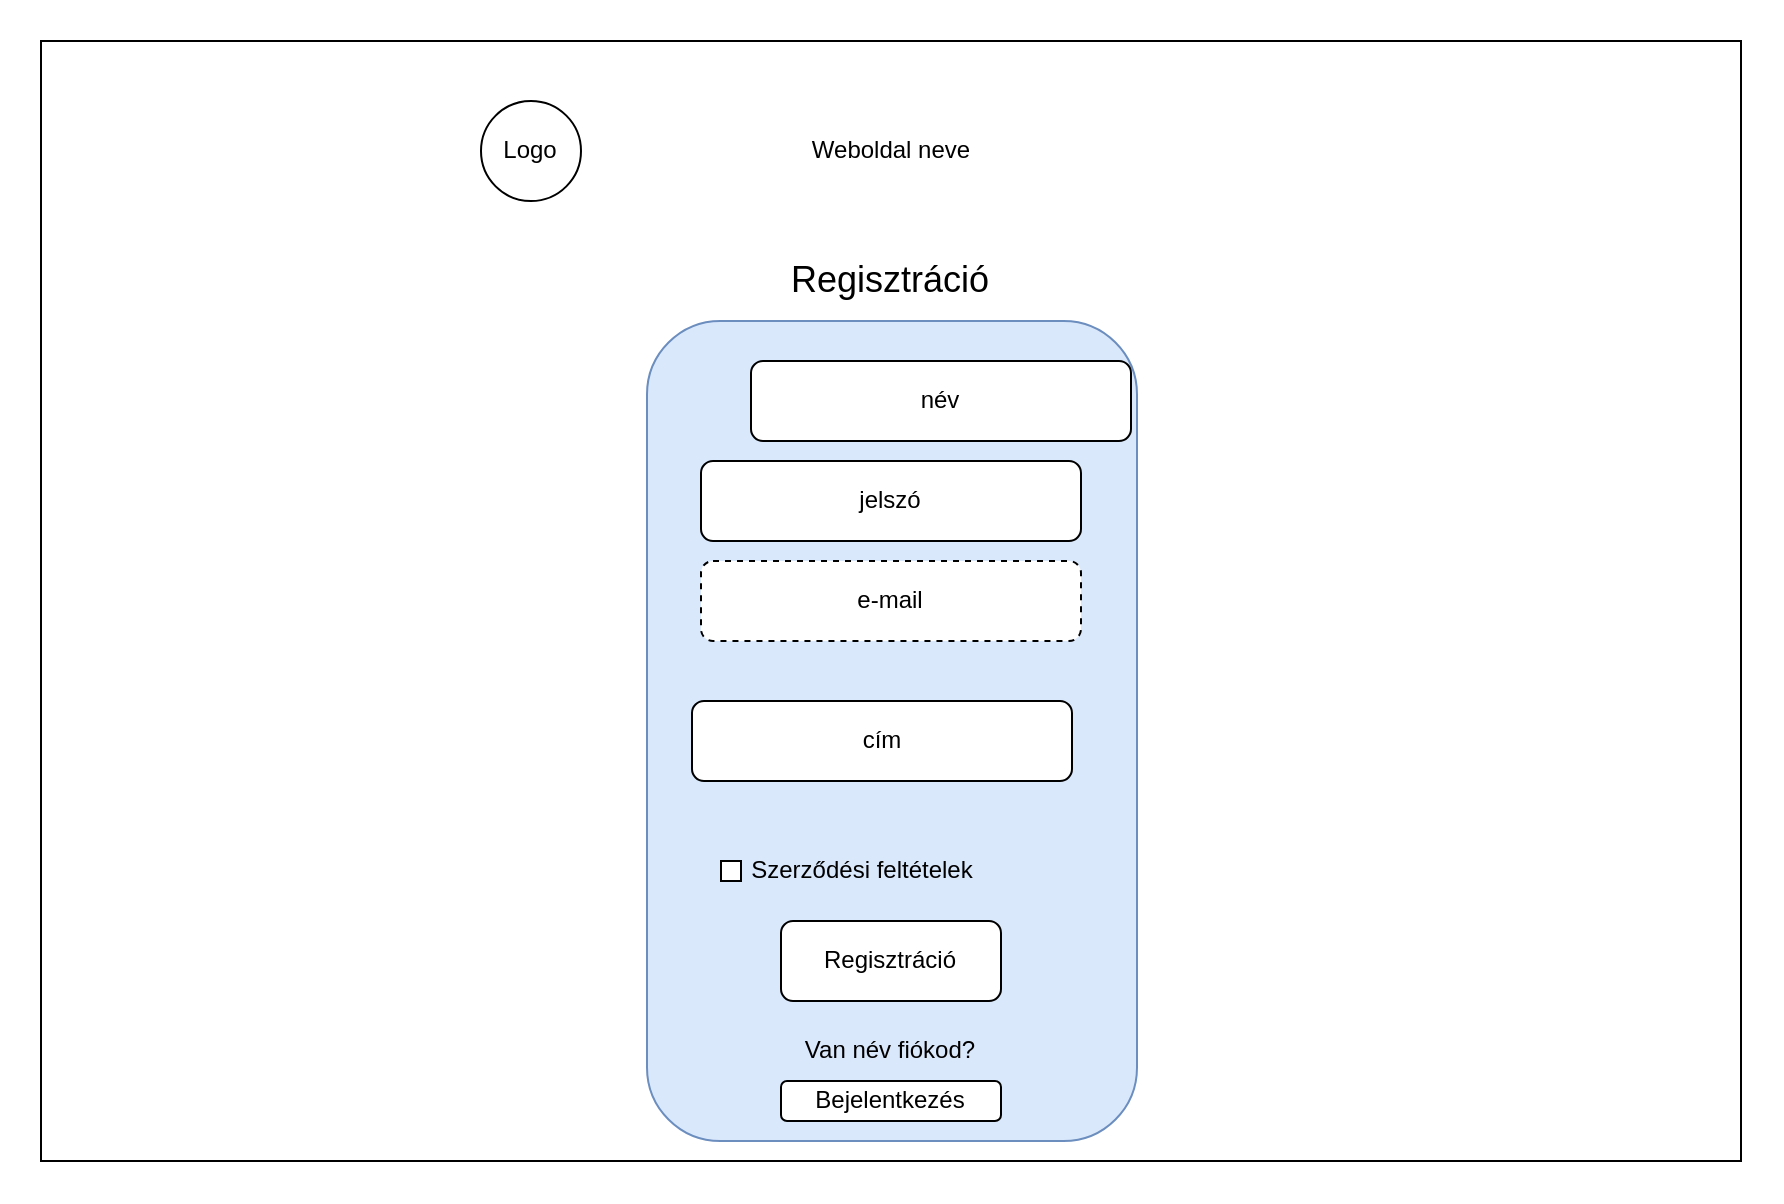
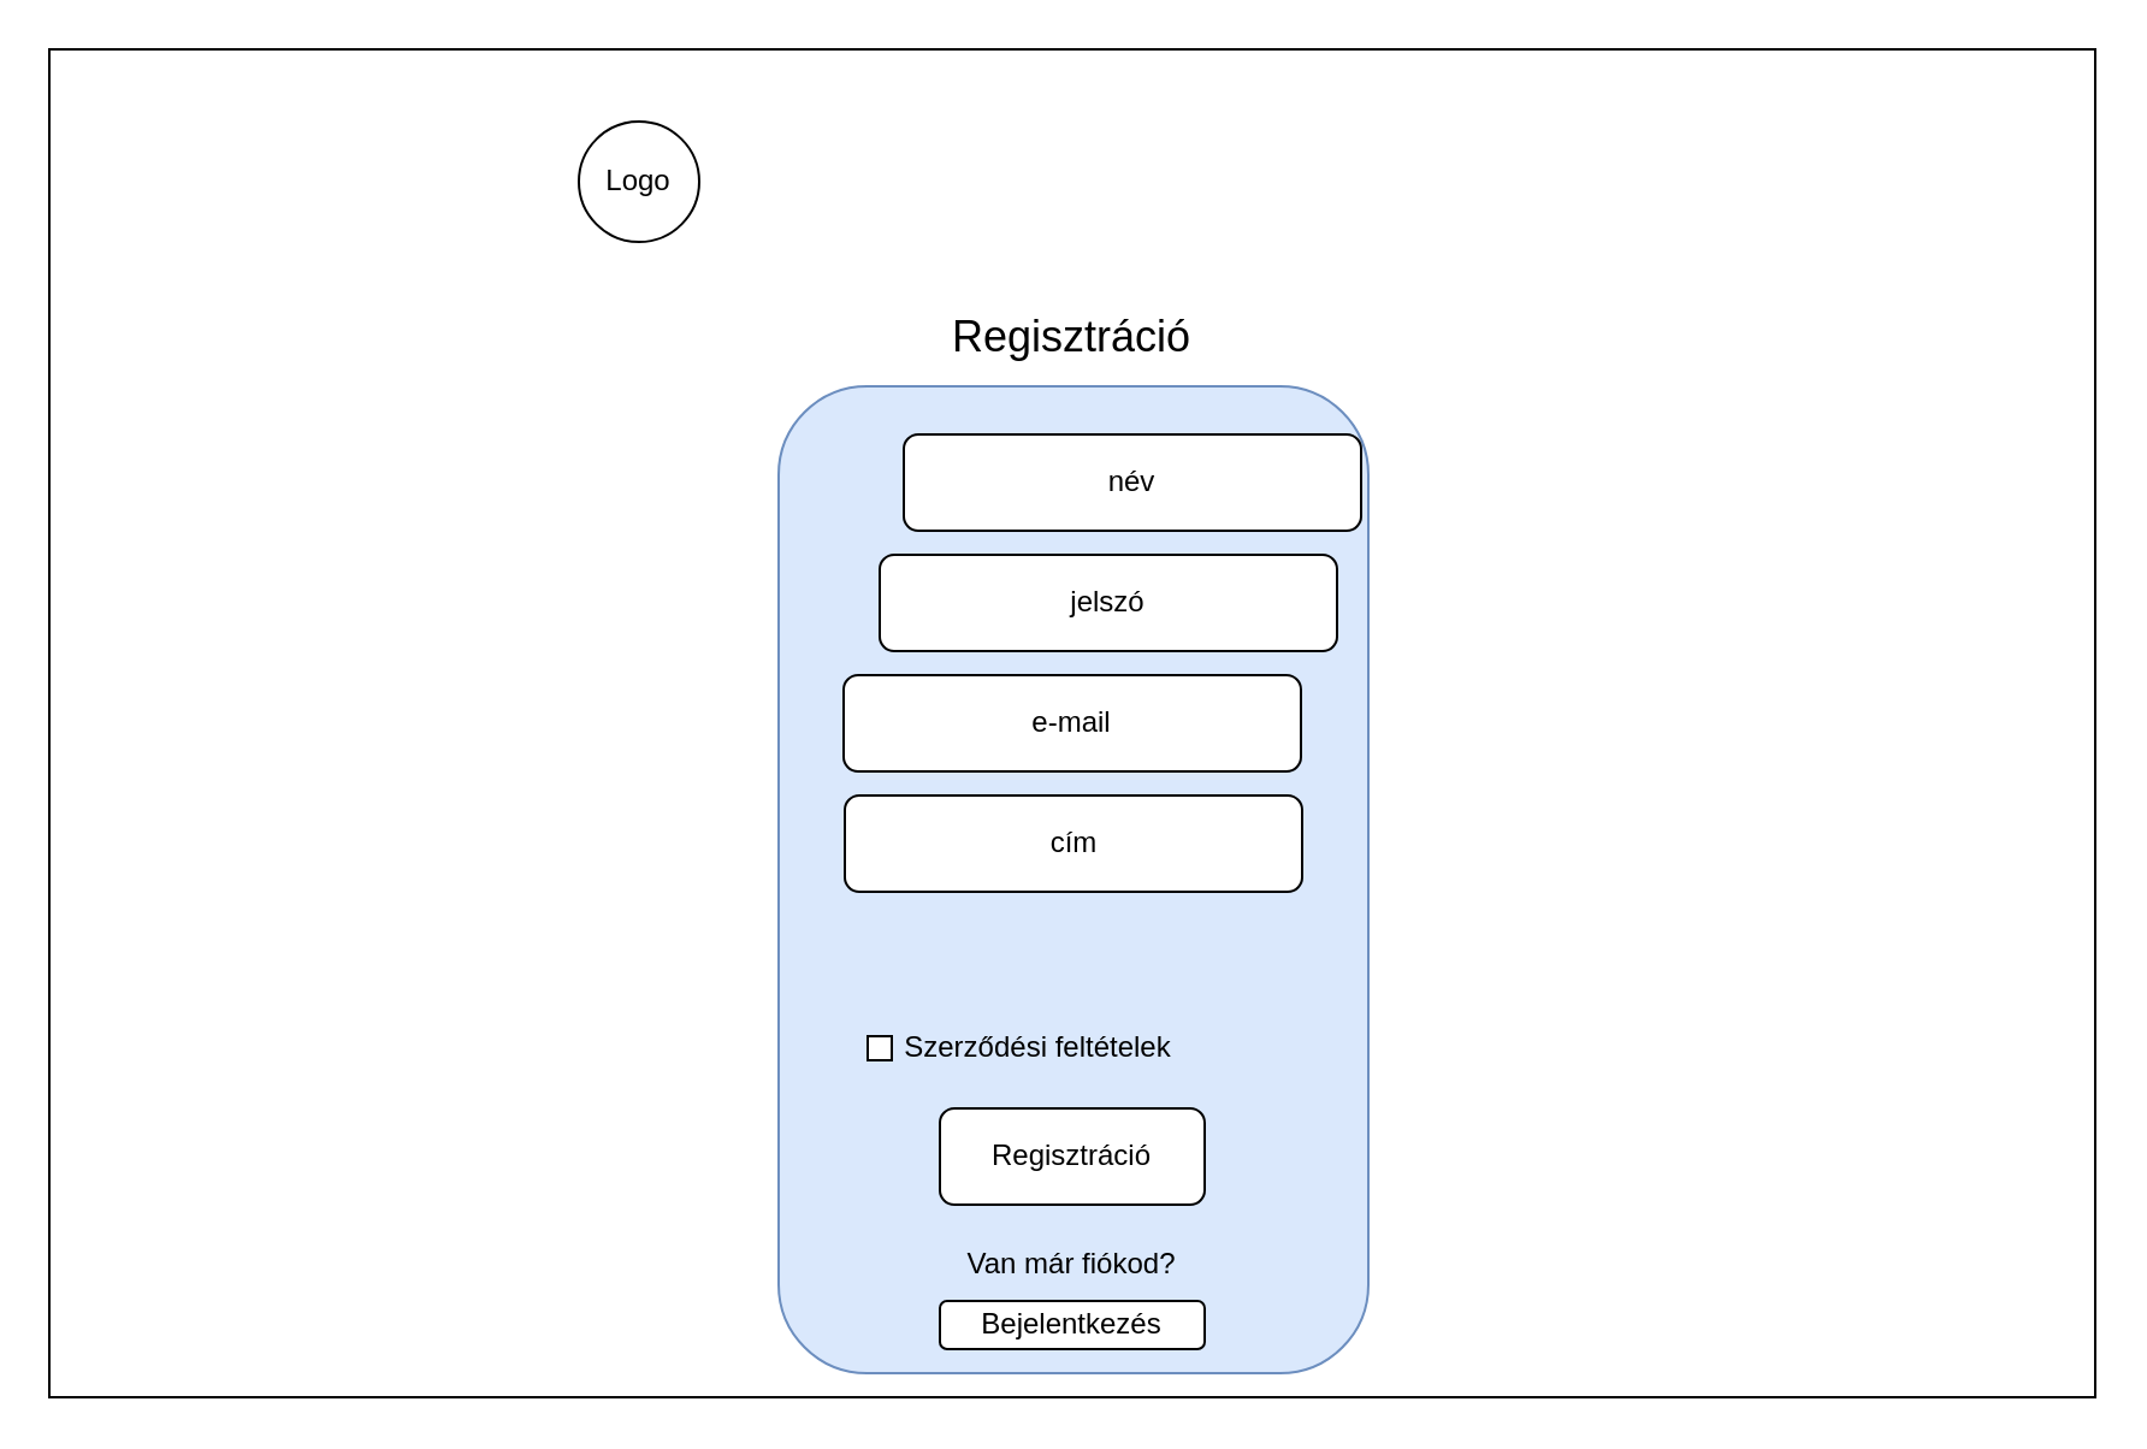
  <mxCell id="0" />
  <mxCell id="1" parent="0" />
  <mxCell id="2" value="" style="rounded=0;whiteSpace=wrap;html=1;" vertex="1" parent="1"><mxGeometry width="850" height="560" as="geometry" x="20" y="20" /></mxCell>
  <mxCell id="3" value="Logo" style="ellipse;whiteSpace=wrap;html=1;aspect=fixed;" vertex="1" parent="1"><mxGeometry x="240" y="50" width="50" height="50" as="geometry" /></mxCell>
- <mxCell id="4" value="Weboldal neve" style="text;html=1;strokeColor=none;fillColor=none;align=center;verticalAlign=middle;whiteSpace=wrap;rounded=0;" vertex="1" parent="1"><mxGeometry x="403" y="60" width="85" height="30" as="geometry" /></mxCell>
  <mxCell id="5" value="Regisztráció" style="text;html=1;strokeColor=none;fillColor=none;align=center;verticalAlign=middle;whiteSpace=wrap;rounded=0;fontSize=18;" vertex="1" parent="1"><mxGeometry x="385" y="120" width="120" height="40" as="geometry" /></mxCell>
  <mxCell id="6" value="" style="rounded=1;whiteSpace=wrap;html=1;fillColor=#dae8fc;strokeColor=#6c8ebf;" vertex="1" parent="1"><mxGeometry x="323" y="160" width="245" height="410" as="geometry" /></mxCell>
  <mxCell id="7" value="név" style="rounded=1;whiteSpace=wrap;html=1;" vertex="1" parent="1"><mxGeometry x="375" y="180" width="190" height="40" as="geometry" /></mxCell>
- <mxCell id="8" value="jelszó" style="rounded=1;whiteSpace=wrap;html=1;" vertex="1" parent="1"><mxGeometry x="350" y="230" width="190" height="40" as="geometry" /></mxCell>
- <mxCell id="9" value="e-mail" style="rounded=1;whiteSpace=wrap;html=1;dashed=1;" vertex="1" parent="1"><mxGeometry x="350" y="280" width="190" height="40" as="geometry" /></mxCell>
- <mxCell id="10" value="cím" style="rounded=1;whiteSpace=wrap;html=1;" vertex="1" parent="1"><mxGeometry x="345.5" y="350" width="190" height="40" as="geometry" /></mxCell>
+ <mxCell id="8" value="jelszó" style="rounded=1;whiteSpace=wrap;html=1;" vertex="1" parent="1"><mxGeometry x="365" y="230" width="190" height="40" as="geometry" /></mxCell>
+ <mxCell id="9" value="e-mail" style="rounded=1;whiteSpace=wrap;html=1;" vertex="1" parent="1"><mxGeometry x="350" y="280" width="190" height="40" as="geometry" /></mxCell>
+ <mxCell id="10" value="cím" style="rounded=1;whiteSpace=wrap;html=1;" vertex="1" parent="1"><mxGeometry x="350.5" y="330" width="190" height="40" as="geometry" /></mxCell>
  <mxCell id="11" value="Szerződési feltételek" style="text;html=1;strokeColor=none;fillColor=none;align=center;verticalAlign=middle;whiteSpace=wrap;rounded=0;" vertex="1" parent="1"><mxGeometry x="350.5" y="430" width="160" height="10" as="geometry" /></mxCell>
  <mxCell id="12" value="Regisztráció" style="rounded=1;whiteSpace=wrap;html=1;" vertex="1" parent="1"><mxGeometry x="390" y="460" width="110" height="40" as="geometry" /></mxCell>
  <mxCell id="13" value="" style="rounded=0;whiteSpace=wrap;html=1;" vertex="1" parent="1"><mxGeometry x="360" y="430" width="10" height="10" as="geometry" /></mxCell>
  <mxCell id="14" value="Bejelentkezés" style="rounded=1;whiteSpace=wrap;html=1;" vertex="1" parent="1"><mxGeometry x="390" y="540" width="110" height="20" as="geometry" /></mxCell>
- <mxCell id="15" value="Van név fiókod?" style="text;html=1;strokeColor=none;fillColor=none;align=center;verticalAlign=middle;whiteSpace=wrap;rounded=0;" vertex="1" parent="1"><mxGeometry x="390" y="510" width="110" height="30" as="geometry" /></mxCell>
+ <mxCell id="15" value="Van már fiókod?" style="text;html=1;strokeColor=none;fillColor=none;align=center;verticalAlign=middle;whiteSpace=wrap;rounded=0;" vertex="1" parent="1"><mxGeometry x="390" y="510" width="110" height="30" as="geometry" /></mxCell>
